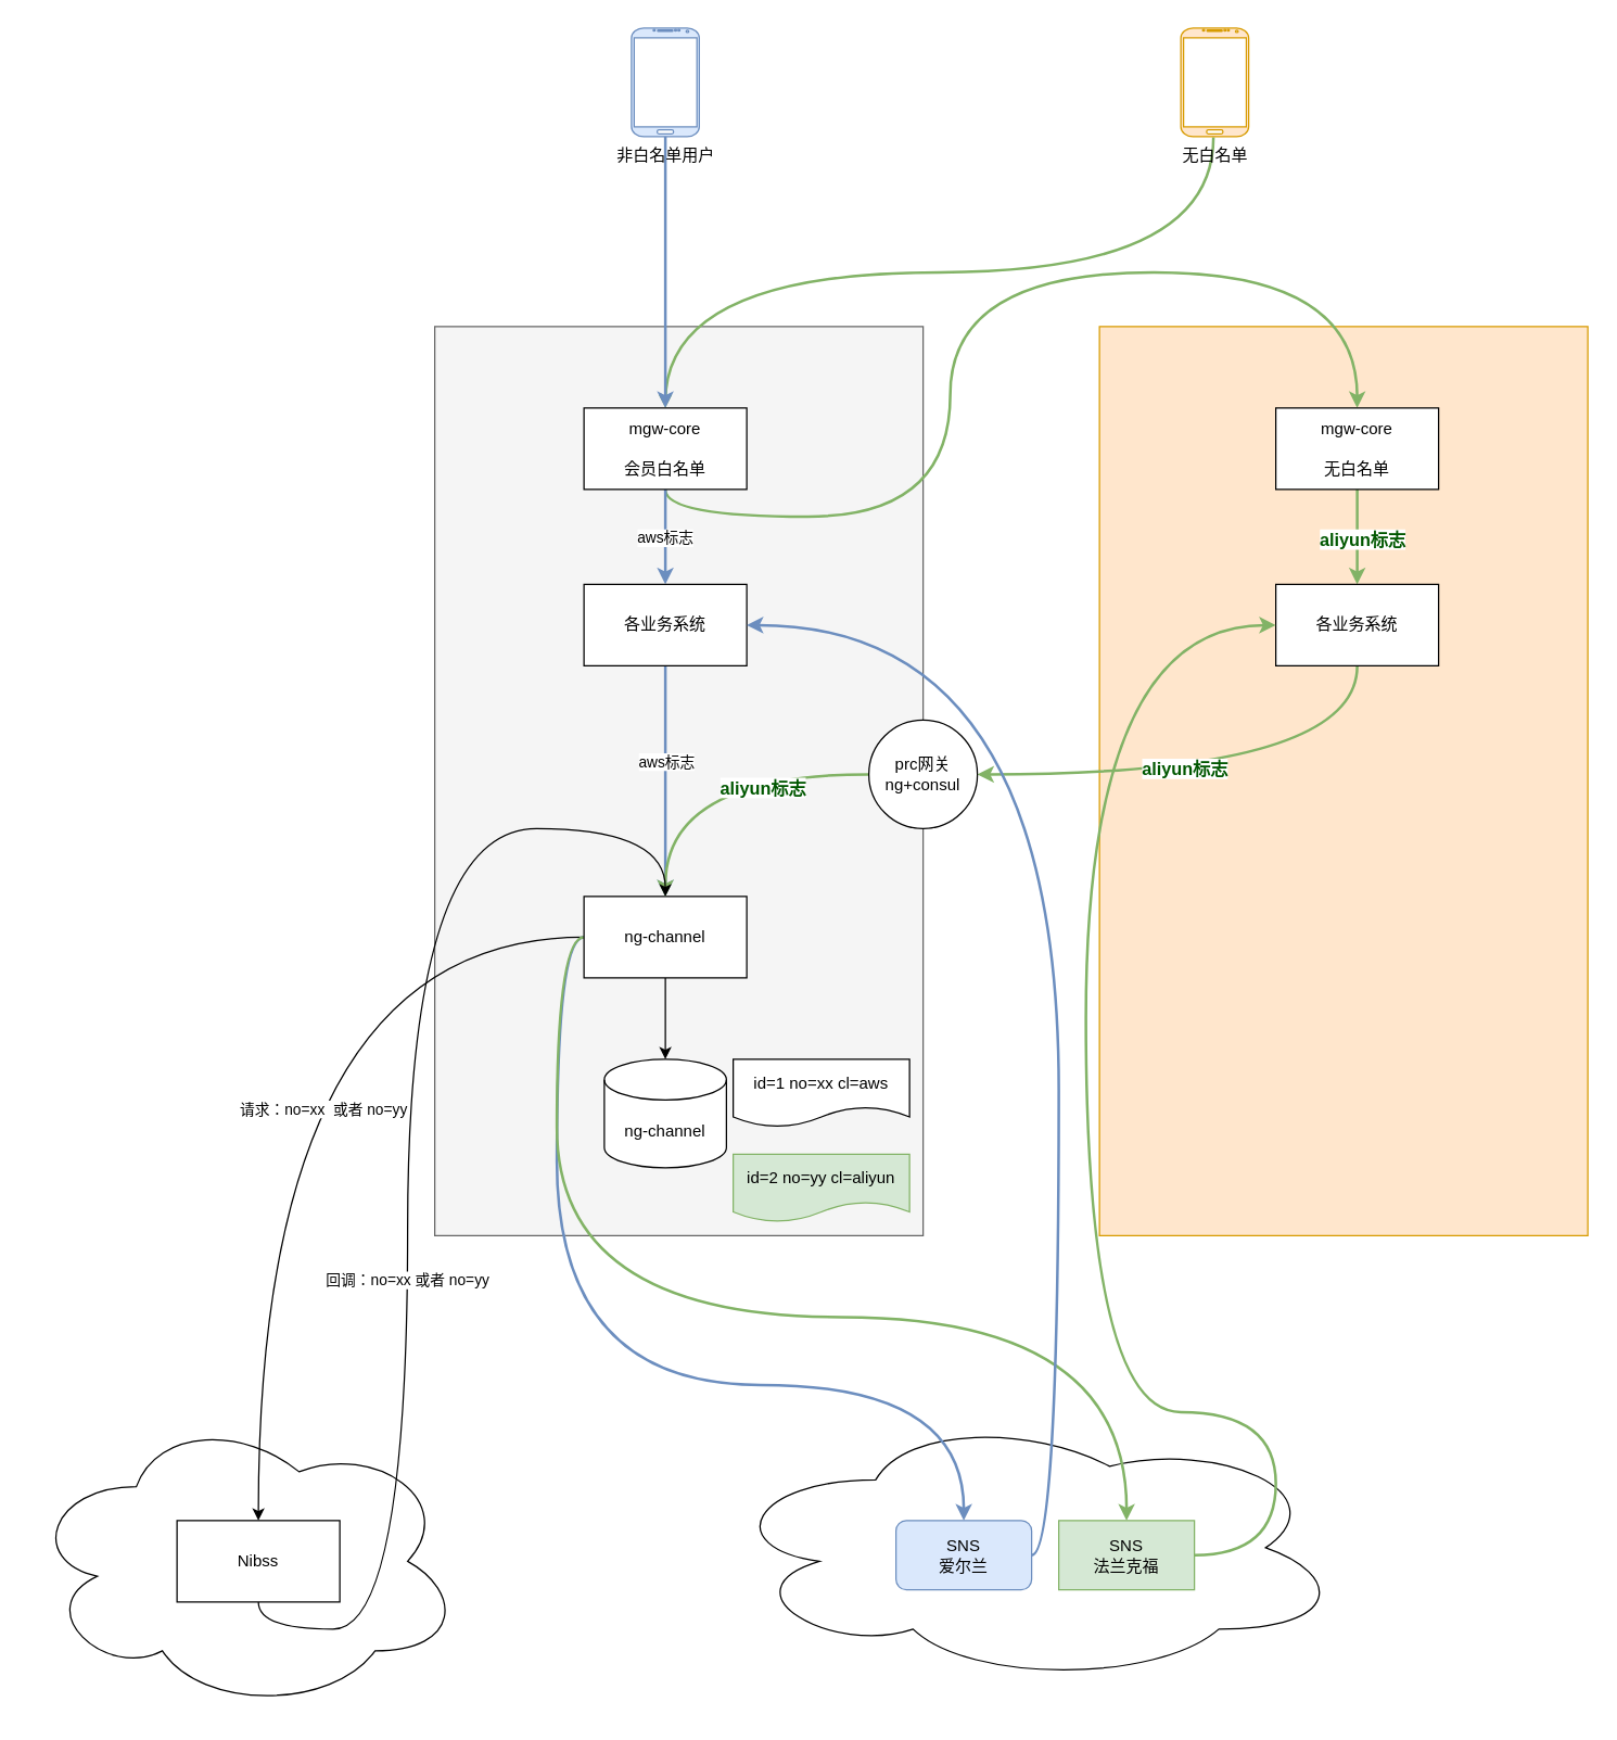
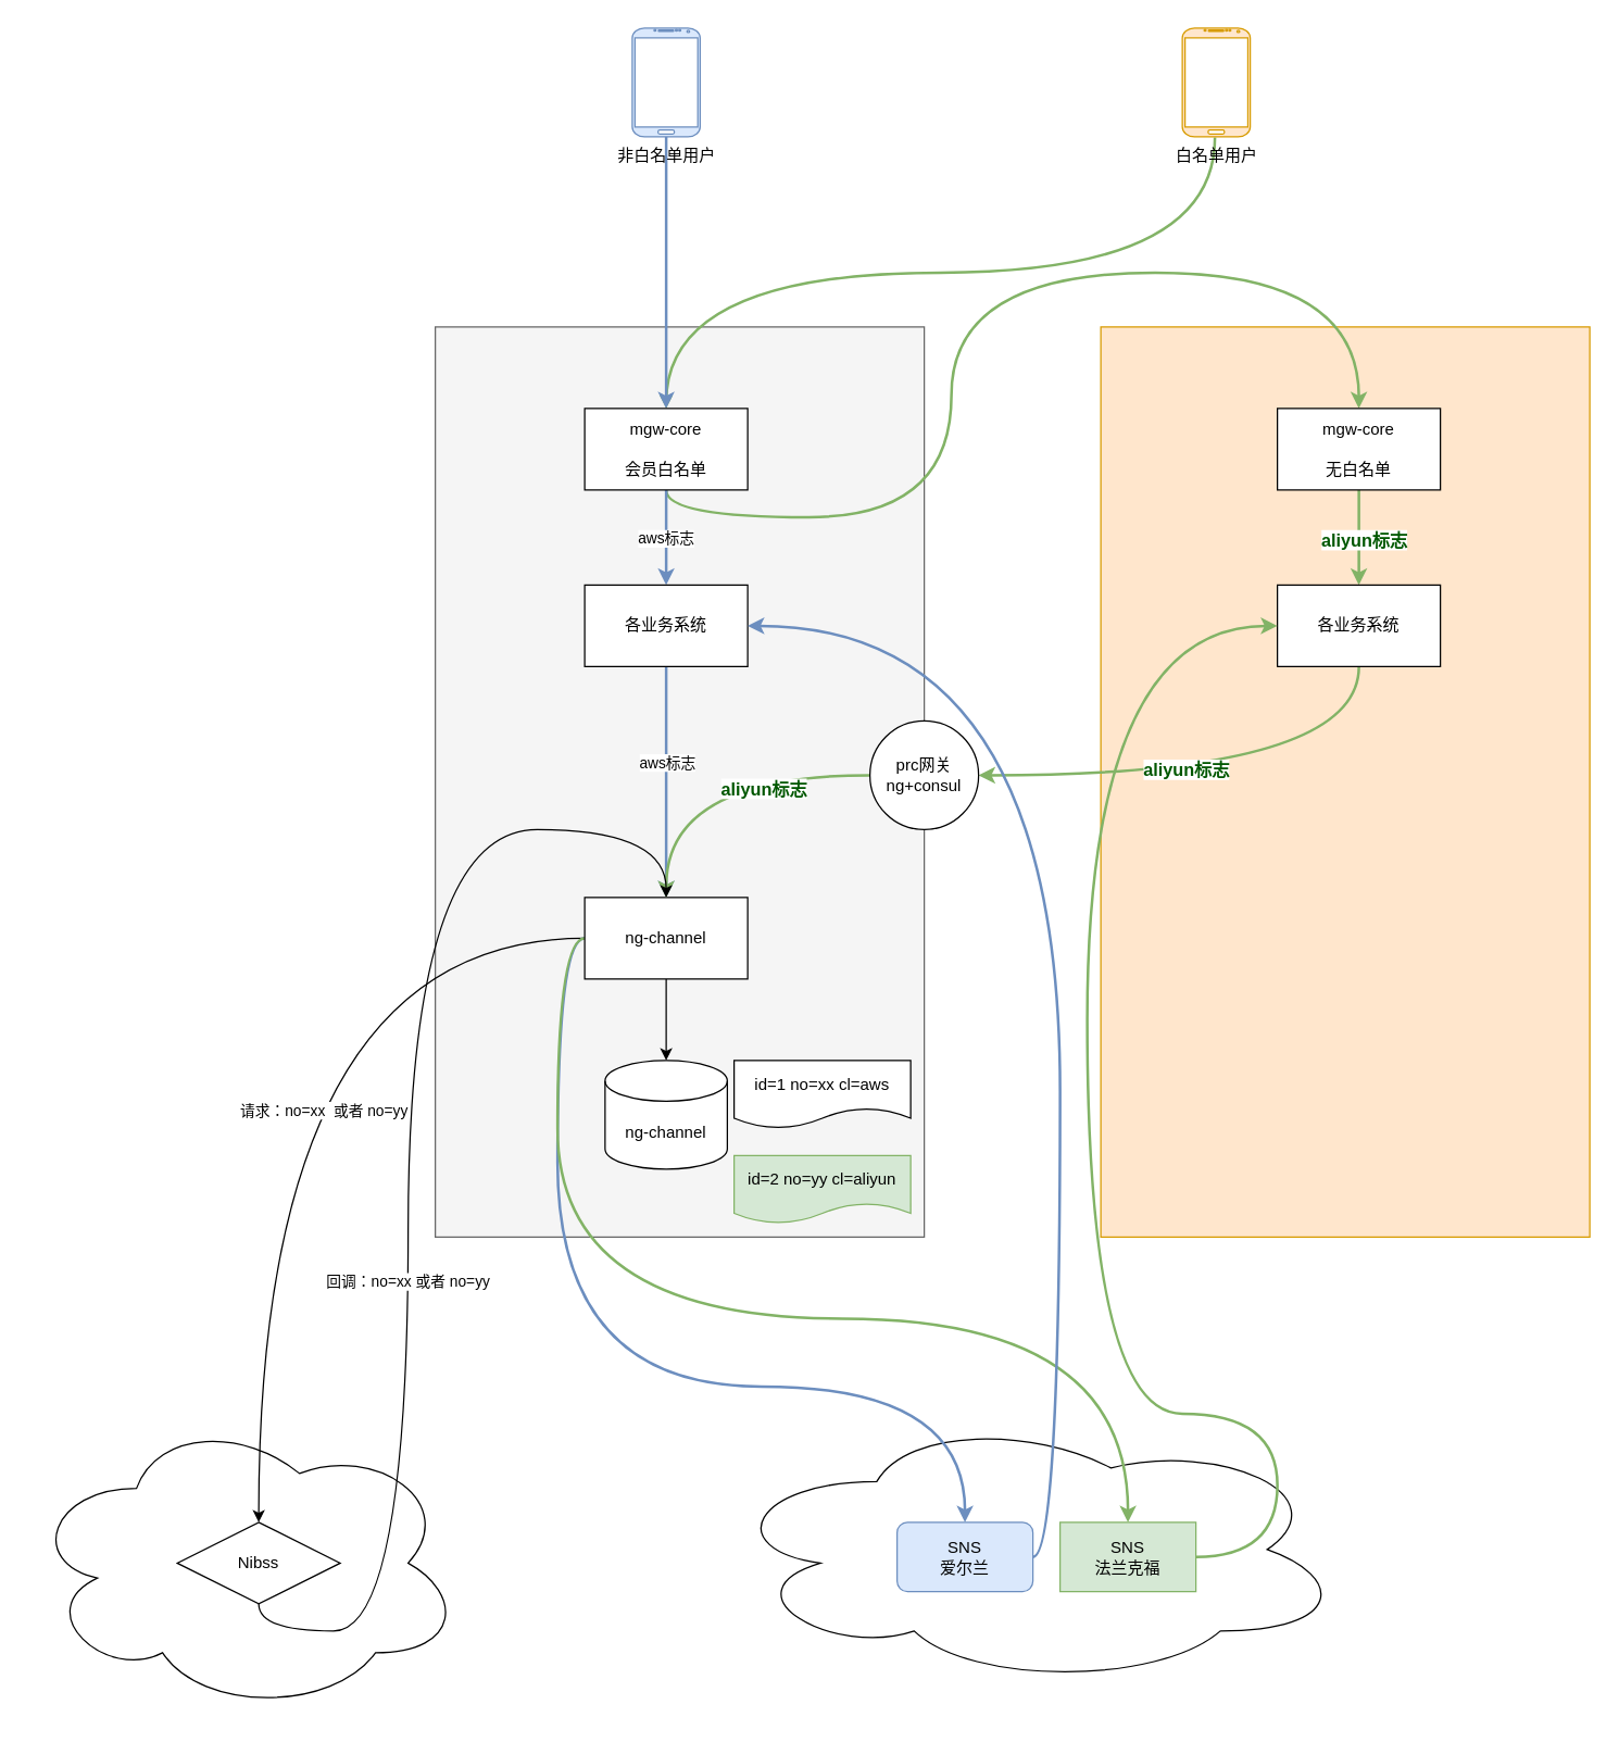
  <mxCell id="0" />
  <mxCell id="1" parent="0" />
  <mxCell id="2" value="" style="rounded=0;whiteSpace=wrap;html=1;fillColor=#f5f5f5;fontColor=#333333;strokeColor=#666666;" vertex="1" parent="1"><mxGeometry x="320" y="240" width="360" height="670" as="geometry" /></mxCell>
  <mxCell id="3" value="" style="rounded=0;whiteSpace=wrap;html=1;fillColor=#ffe6cc;strokeColor=#d79b00;" vertex="1" parent="1"><mxGeometry x="810" y="240" width="360" height="670" as="geometry" /></mxCell>
  <mxCell id="4" style="edgeStyle=orthogonalEdgeStyle;curved=1;rounded=0;orthogonalLoop=1;jettySize=auto;html=1;entryX=0.5;entryY=0;entryDx=0;entryDy=0;exitX=0.48;exitY=1.006;exitDx=0;exitDy=0;exitPerimeter=0;fillColor=#d5e8d4;strokeColor=#82b366;strokeWidth=2;endArrow=open;" edge="1" parent="1" source="5" target="11"><mxGeometry relative="1" as="geometry" /></mxCell>
- <mxCell id="5" value="无白名单" style="verticalLabelPosition=bottom;verticalAlign=top;html=1;shadow=0;dashed=0;strokeWidth=1;shape=mxgraph.android.phone2;strokeColor=#d79b00;fillColor=#ffe6cc;" vertex="1" parent="1"><mxGeometry x="870" y="20" width="50" height="80" as="geometry" /></mxCell>
+ <mxCell id="5" value="白名单用户" style="verticalLabelPosition=bottom;verticalAlign=top;html=1;shadow=0;dashed=0;strokeWidth=1;shape=mxgraph.android.phone2;strokeColor=#d79b00;fillColor=#ffe6cc;" vertex="1" parent="1"><mxGeometry x="870" y="20" width="50" height="80" as="geometry" /></mxCell>
  <mxCell id="6" style="edgeStyle=orthogonalEdgeStyle;rounded=0;orthogonalLoop=1;jettySize=auto;html=1;entryX=0.5;entryY=0;entryDx=0;entryDy=0;curved=1;fillColor=#dae8fc;strokeColor=#6c8ebf;strokeWidth=2;" edge="1" parent="1" source="7" target="11"><mxGeometry relative="1" as="geometry" /></mxCell>
  <mxCell id="7" value="非白名单用户" style="verticalLabelPosition=bottom;verticalAlign=top;html=1;shadow=0;dashed=0;strokeWidth=1;shape=mxgraph.android.phone2;strokeColor=#6c8ebf;fillColor=#dae8fc;" vertex="1" parent="1"><mxGeometry x="465" y="20" width="50" height="80" as="geometry" /></mxCell>
  <mxCell id="8" style="edgeStyle=orthogonalEdgeStyle;curved=1;rounded=0;orthogonalLoop=1;jettySize=auto;html=1;entryX=0.5;entryY=0;entryDx=0;entryDy=0;exitX=0.5;exitY=1;exitDx=0;exitDy=0;fillColor=#d5e8d4;strokeColor=#82b366;strokeWidth=2;" edge="1" parent="1" source="11" target="14"><mxGeometry relative="1" as="geometry"><Array as="points"><mxPoint x="490" y="380" /><mxPoint x="700" y="380" /><mxPoint x="700" y="200" /><mxPoint x="1000" y="200" /></Array></mxGeometry></mxCell>
  <mxCell id="9" style="edgeStyle=orthogonalEdgeStyle;curved=1;rounded=0;orthogonalLoop=1;jettySize=auto;html=1;entryX=0.5;entryY=0;entryDx=0;entryDy=0;fillColor=#dae8fc;strokeColor=#6c8ebf;strokeWidth=2;" edge="1" parent="1" source="11" target="17"><mxGeometry relative="1" as="geometry" /></mxCell>
  <mxCell id="10" value="aws标志" style="edgeLabel;html=1;align=center;verticalAlign=middle;resizable=0;points=[];" vertex="1" connectable="0" parent="9"><mxGeometry x="0.014" y="-1" relative="1" as="geometry"><mxPoint as="offset" /></mxGeometry></mxCell>
  <mxCell id="11" value="mgw-core&lt;br&gt;&lt;br&gt;会员白名单" style="rounded=0;whiteSpace=wrap;html=1;" vertex="1" parent="1"><mxGeometry x="430" y="300" width="120" height="60" as="geometry" /></mxCell>
  <mxCell id="12" style="edgeStyle=orthogonalEdgeStyle;curved=1;rounded=0;orthogonalLoop=1;jettySize=auto;html=1;entryX=0.5;entryY=0;entryDx=0;entryDy=0;fillColor=#d5e8d4;strokeColor=#82b366;strokeWidth=2;" edge="1" parent="1" source="14" target="20"><mxGeometry relative="1" as="geometry" /></mxCell>
  <mxCell id="13" value="aliyun标志" style="edgeLabel;html=1;align=center;verticalAlign=middle;resizable=0;points=[];fontColor=#005700;fontStyle=1;fontSize=13;" vertex="1" connectable="0" parent="12"><mxGeometry x="-0.014" y="3" relative="1" as="geometry"><mxPoint y="1" as="offset" /></mxGeometry></mxCell>
  <mxCell id="14" value="mgw-core&lt;br&gt;&lt;br&gt;无白名单" style="rounded=0;whiteSpace=wrap;html=1;" vertex="1" parent="1"><mxGeometry x="940" y="300" width="120" height="60" as="geometry" /></mxCell>
  <mxCell id="15" style="edgeStyle=orthogonalEdgeStyle;curved=1;rounded=0;orthogonalLoop=1;jettySize=auto;html=1;entryX=0.5;entryY=0;entryDx=0;entryDy=0;fillColor=#dae8fc;strokeColor=#6c8ebf;strokeWidth=2;" edge="1" parent="1" source="17" target="28"><mxGeometry relative="1" as="geometry" /></mxCell>
  <mxCell id="16" value="aws标志" style="edgeLabel;html=1;align=center;verticalAlign=middle;resizable=0;points=[];" vertex="1" connectable="0" parent="15"><mxGeometry x="-0.189" relative="1" as="geometry"><mxPoint y="1" as="offset" /></mxGeometry></mxCell>
  <mxCell id="17" value="各业务系统" style="rounded=0;whiteSpace=wrap;html=1;" vertex="1" parent="1"><mxGeometry x="430" y="430" width="120" height="60" as="geometry" /></mxCell>
  <mxCell id="18" style="edgeStyle=orthogonalEdgeStyle;curved=1;rounded=0;orthogonalLoop=1;jettySize=auto;html=1;entryX=1;entryY=0.5;entryDx=0;entryDy=0;exitX=0.5;exitY=1;exitDx=0;exitDy=0;fillColor=#d5e8d4;strokeColor=#82b366;strokeWidth=2;" edge="1" parent="1" source="20" target="32"><mxGeometry relative="1" as="geometry" /></mxCell>
  <mxCell id="19" value="aliyun标志" style="edgeLabel;html=1;align=center;verticalAlign=middle;resizable=0;points=[];fontColor=#005700;fontStyle=1;fontSize=13;" vertex="1" connectable="0" parent="18"><mxGeometry x="0.156" y="-5" relative="1" as="geometry"><mxPoint as="offset" /></mxGeometry></mxCell>
  <mxCell id="20" value="各业务系统" style="rounded=0;whiteSpace=wrap;html=1;" vertex="1" parent="1"><mxGeometry x="940" y="430" width="120" height="60" as="geometry" /></mxCell>
  <mxCell id="21" value="" style="ellipse;shape=cloud;whiteSpace=wrap;html=1;" vertex="1" parent="1"><mxGeometry x="20" y="1040" width="320" height="220" as="geometry" /></mxCell>
  <mxCell id="22" value="" style="ellipse;shape=cloud;whiteSpace=wrap;html=1;" vertex="1" parent="1"><mxGeometry x="530" y="1040" width="460" height="200" as="geometry" /></mxCell>
  <mxCell id="23" style="edgeStyle=orthogonalEdgeStyle;curved=1;rounded=0;orthogonalLoop=1;jettySize=auto;html=1;entryX=0.5;entryY=0;entryDx=0;entryDy=0;entryPerimeter=0;" edge="1" parent="1" source="28" target="29"><mxGeometry relative="1" as="geometry" /></mxCell>
  <mxCell id="24" style="edgeStyle=orthogonalEdgeStyle;curved=1;rounded=0;orthogonalLoop=1;jettySize=auto;html=1;entryX=0.5;entryY=0;entryDx=0;entryDy=0;" edge="1" parent="1" source="28" target="37"><mxGeometry relative="1" as="geometry" /></mxCell>
  <mxCell id="25" value="请求：no=xx&amp;nbsp; 或者 no=yy" style="edgeLabel;html=1;align=center;verticalAlign=middle;resizable=0;points=[];" vertex="1" connectable="0" parent="24"><mxGeometry x="0.091" y="47" relative="1" as="geometry"><mxPoint y="1" as="offset" /></mxGeometry></mxCell>
  <mxCell id="26" style="edgeStyle=orthogonalEdgeStyle;curved=1;rounded=0;orthogonalLoop=1;jettySize=auto;html=1;entryX=0.5;entryY=0;entryDx=0;entryDy=0;exitX=0;exitY=0.5;exitDx=0;exitDy=0;fillColor=#dae8fc;strokeColor=#6c8ebf;strokeWidth=2;" edge="1" parent="1" source="28" target="39"><mxGeometry relative="1" as="geometry"><Array as="points"><mxPoint x="410" y="690" /><mxPoint x="410" y="1020" /><mxPoint x="710" y="1020" /></Array></mxGeometry></mxCell>
  <mxCell id="27" style="edgeStyle=orthogonalEdgeStyle;curved=1;rounded=0;orthogonalLoop=1;jettySize=auto;html=1;entryX=0.5;entryY=0;entryDx=0;entryDy=0;exitX=0;exitY=0.5;exitDx=0;exitDy=0;fillColor=#d5e8d4;strokeColor=#82b366;strokeWidth=2;" edge="1" parent="1" source="28" target="41"><mxGeometry relative="1" as="geometry"><Array as="points"><mxPoint x="410" y="690" /><mxPoint x="410" y="970" /><mxPoint x="830" y="970" /></Array></mxGeometry></mxCell>
  <mxCell id="28" value="ng-channel" style="rounded=0;whiteSpace=wrap;html=1;" vertex="1" parent="1"><mxGeometry x="430" y="660" width="120" height="60" as="geometry" /></mxCell>
  <mxCell id="29" value="ng-channel" style="shape=cylinder3;whiteSpace=wrap;html=1;boundedLbl=1;backgroundOutline=1;size=15;" vertex="1" parent="1"><mxGeometry x="445" y="780" width="90" height="80" as="geometry" /></mxCell>
  <mxCell id="30" style="edgeStyle=orthogonalEdgeStyle;curved=1;rounded=0;orthogonalLoop=1;jettySize=auto;html=1;entryX=0.5;entryY=0;entryDx=0;entryDy=0;fillColor=#d5e8d4;strokeColor=#82b366;strokeWidth=2;" edge="1" parent="1" source="32" target="28"><mxGeometry relative="1" as="geometry" /></mxCell>
  <mxCell id="31" value="aliyun标志" style="edgeLabel;html=1;align=center;verticalAlign=middle;resizable=0;points=[];fontColor=#005700;fontStyle=1;fontSize=13;" vertex="1" connectable="0" parent="30"><mxGeometry x="-0.342" y="9" relative="1" as="geometry"><mxPoint as="offset" /></mxGeometry></mxCell>
  <mxCell id="32" value="prc网关&lt;br&gt;ng+consul" style="ellipse;whiteSpace=wrap;html=1;aspect=fixed;" vertex="1" parent="1"><mxGeometry x="640" y="530" width="80" height="80" as="geometry" /></mxCell>
  <mxCell id="33" value="id=1 no=xx cl=aws" style="shape=document;whiteSpace=wrap;html=1;boundedLbl=1;" vertex="1" parent="1"><mxGeometry x="540" y="780" width="130" height="50" as="geometry" /></mxCell>
  <mxCell id="34" value="id=2 no=yy cl=aliyun" style="shape=document;whiteSpace=wrap;html=1;boundedLbl=1;fillColor=#d5e8d4;strokeColor=#82b366;" vertex="1" parent="1"><mxGeometry x="540" y="850" width="130" height="50" as="geometry" /></mxCell>
  <mxCell id="35" style="edgeStyle=orthogonalEdgeStyle;curved=1;rounded=0;orthogonalLoop=1;jettySize=auto;html=1;entryX=0.5;entryY=0;entryDx=0;entryDy=0;exitX=0.5;exitY=1;exitDx=0;exitDy=0;" edge="1" parent="1" source="37" target="28"><mxGeometry relative="1" as="geometry"><Array as="points"><mxPoint x="190" y="1200" /><mxPoint x="300" y="1200" /><mxPoint x="300" y="610" /><mxPoint x="490" y="610" /></Array></mxGeometry></mxCell>
  <mxCell id="36" value="回调：no=xx 或者 no=yy" style="edgeLabel;html=1;align=center;verticalAlign=middle;resizable=0;points=[];" vertex="1" connectable="0" parent="35"><mxGeometry x="-0.189" y="1" relative="1" as="geometry"><mxPoint y="1" as="offset" /></mxGeometry></mxCell>
- <mxCell id="37" value="Nibss" style="rounded=0;whiteSpace=wrap;html=1;" vertex="1" parent="1"><mxGeometry x="130" y="1120" width="120" height="60" as="geometry" /></mxCell>
+ <mxCell id="37" value="Nibss" style="rhombus;whiteSpace=wrap;html=1;" vertex="1" parent="1"><mxGeometry x="130" y="1120" width="120" height="60" as="geometry" /></mxCell>
  <mxCell id="38" style="edgeStyle=orthogonalEdgeStyle;curved=1;rounded=0;orthogonalLoop=1;jettySize=auto;html=1;entryX=1;entryY=0.5;entryDx=0;entryDy=0;exitX=1;exitY=0.5;exitDx=0;exitDy=0;fillColor=#dae8fc;strokeColor=#6c8ebf;strokeWidth=2;" edge="1" parent="1" source="39" target="17"><mxGeometry relative="1" as="geometry" /></mxCell>
  <mxCell id="39" value="SNS&lt;br&gt;爱尔兰" style="whiteSpace=wrap;html=1;fillColor=#dae8fc;strokeColor=#6c8ebf;rounded=1;" vertex="1" parent="1"><mxGeometry x="660" y="1120" width="100" height="51" as="geometry" /></mxCell>
  <mxCell id="40" style="edgeStyle=orthogonalEdgeStyle;curved=1;rounded=0;orthogonalLoop=1;jettySize=auto;html=1;entryX=0;entryY=0.5;entryDx=0;entryDy=0;exitX=1;exitY=0.5;exitDx=0;exitDy=0;fillColor=#d5e8d4;strokeColor=#82b366;strokeWidth=2;" edge="1" parent="1" source="41" target="20"><mxGeometry relative="1" as="geometry"><Array as="points"><mxPoint x="940" y="1146" /><mxPoint x="940" y="1040" /><mxPoint x="800" y="1040" /><mxPoint x="800" y="460" /></Array></mxGeometry></mxCell>
  <mxCell id="41" value="SNS&lt;br&gt;法兰克福" style="rounded=0;whiteSpace=wrap;html=1;fillColor=#d5e8d4;strokeColor=#82b366;" vertex="1" parent="1"><mxGeometry x="780" y="1120" width="100" height="51" as="geometry" /></mxCell>
